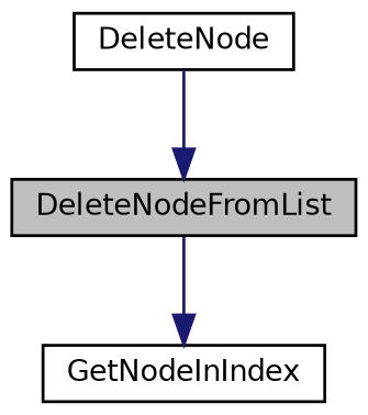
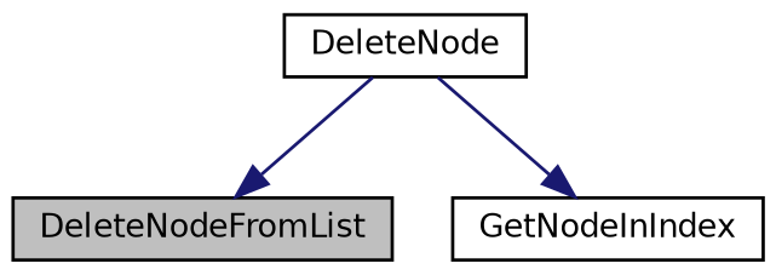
  digraph {
    rankdir=TB
    node [color=black fillcolor=white fontname=Helvetica fontsize=10 shape=record style=filled]
    edge [color=midnightblue fontname=Helvetica fontsize=10 labelfontname=Helvetica labelfontsize=10 style=solid]
    n1 [fillcolor=grey75 fontcolor=black height=0.2 label=DeleteNodeFromList width=0.4]
    n2 [height=0.2 label=GetNodeInIndex width=0.4]
    n3 [height=0.2 label=DeleteNode width=0.4]
-   n1 -> n2
+   n3 -> n2
    n3 -> n1
  }
